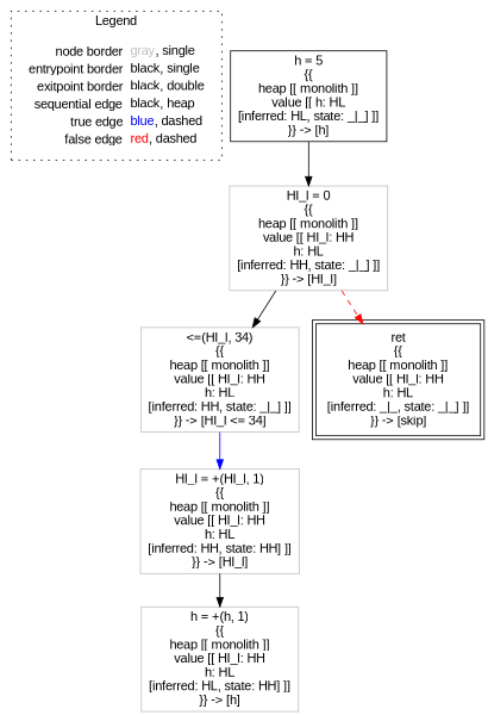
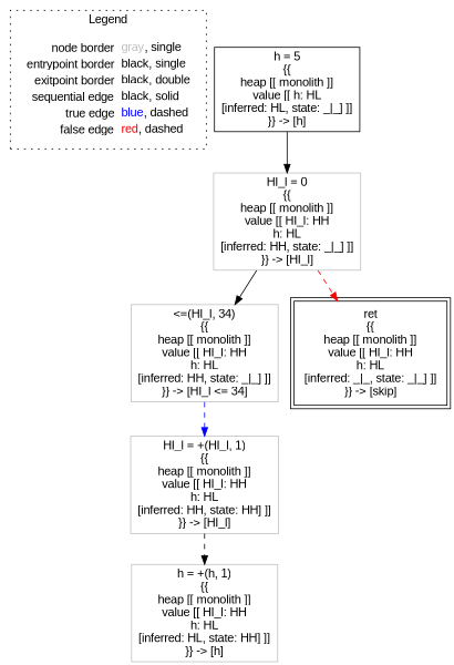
  digraph {
    fontname="Liberation Sans"
    node [fontname="Liberation Sans" shape=rect color=gray]
    edge [color=black fontname="Liberation Sans"]
-   n1 [label=<<table border="0" cellpadding="2" cellspacing="0" cellborder="0"><tr><td align="right">node border&nbsp;</td><td align="left"><font color="gray">gray</font>, single</td></tr><tr><td align="right">entrypoint border&nbsp;</td><td align="left"><font color="black">black</font>, single</td></tr><tr><td align="right">exitpoint border&nbsp;</td><td align="left"><font color="black">black</font>, double</td></tr><tr><td align="right">sequential edge&nbsp;</td><td align="left"><font color="black">black</font>, heap</td></tr><tr><td align="right">true edge&nbsp;</td><td align="left"><font color="blue">blue</font>, dashed</td></tr><tr><td align="right">false edge&nbsp;</td><td align="left"><font color="red">red</font>, dashed</td></tr></table>> shape=plaintext color=""]
+   n1 [label=<<table border="0" cellpadding="2" cellspacing="0" cellborder="0"><tr><td align="right">node border&nbsp;</td><td align="left"><font color="gray">gray</font>, single</td></tr><tr><td align="right">entrypoint border&nbsp;</td><td align="left"><font color="black">black</font>, single</td></tr><tr><td align="right">exitpoint border&nbsp;</td><td align="left"><font color="black">black</font>, double</td></tr><tr><td align="right">sequential edge&nbsp;</td><td align="left"><font color="black">black</font>, solid</td></tr><tr><td align="right">true edge&nbsp;</td><td align="left"><font color="blue">blue</font>, dashed</td></tr><tr><td align="right">false edge&nbsp;</td><td align="left"><font color="red">red</font>, dashed</td></tr></table>> shape=plaintext color=""]
    n2 [color=black label=<h = 5<BR/>{{<BR/>heap [[ monolith ]]<BR/>value [[ h: HL<BR/>[inferred: HL, state: _|_] ]]<BR/>}} -&gt; [h]>]
    n3 [label=<HI_l = 0<BR/>{{<BR/>heap [[ monolith ]]<BR/>value [[ HI_l: HH<BR/>h: HL<BR/>[inferred: HH, state: _|_] ]]<BR/>}} -&gt; [HI_l]>]
    n4 [label=<&lt;=(HI_l, 34)<BR/>{{<BR/>heap [[ monolith ]]<BR/>value [[ HI_l: HH<BR/>h: HL<BR/>[inferred: HH, state: _|_] ]]<BR/>}} -&gt; [HI_l &lt;= 34]>]
    n5 [color=black label=<ret<BR/>{{<BR/>heap [[ monolith ]]<BR/>value [[ HI_l: HH<BR/>h: HL<BR/>[inferred: _|_, state: _|_] ]]<BR/>}} -&gt; [skip]> peripheries=2]
    n6 [label=<h = +(h, 1)<BR/>{{<BR/>heap [[ monolith ]]<BR/>value [[ HI_l: HH<BR/>h: HL<BR/>[inferred: HL, state: HH] ]]<BR/>}} -&gt; [h]>]
    n7 [label=<HI_l = +(HI_l, 1)<BR/>{{<BR/>heap [[ monolith ]]<BR/>value [[ HI_l: HH<BR/>h: HL<BR/>[inferred: HH, state: HH] ]]<BR/>}} -&gt; [HI_l]>]
    subgraph cluster_1 {
      label=Legend
      style=dotted
      n1
    }
    n2 -> n3
    n3 -> n4
    n3 -> n5 [color=red style=dashed]
-   n4 -> n7 [color=blue style=solid]
-   n7 -> n6
+   n4 -> n7 [color=blue style=dashed]
+   n7 -> n6 [style=dashed]
  }
